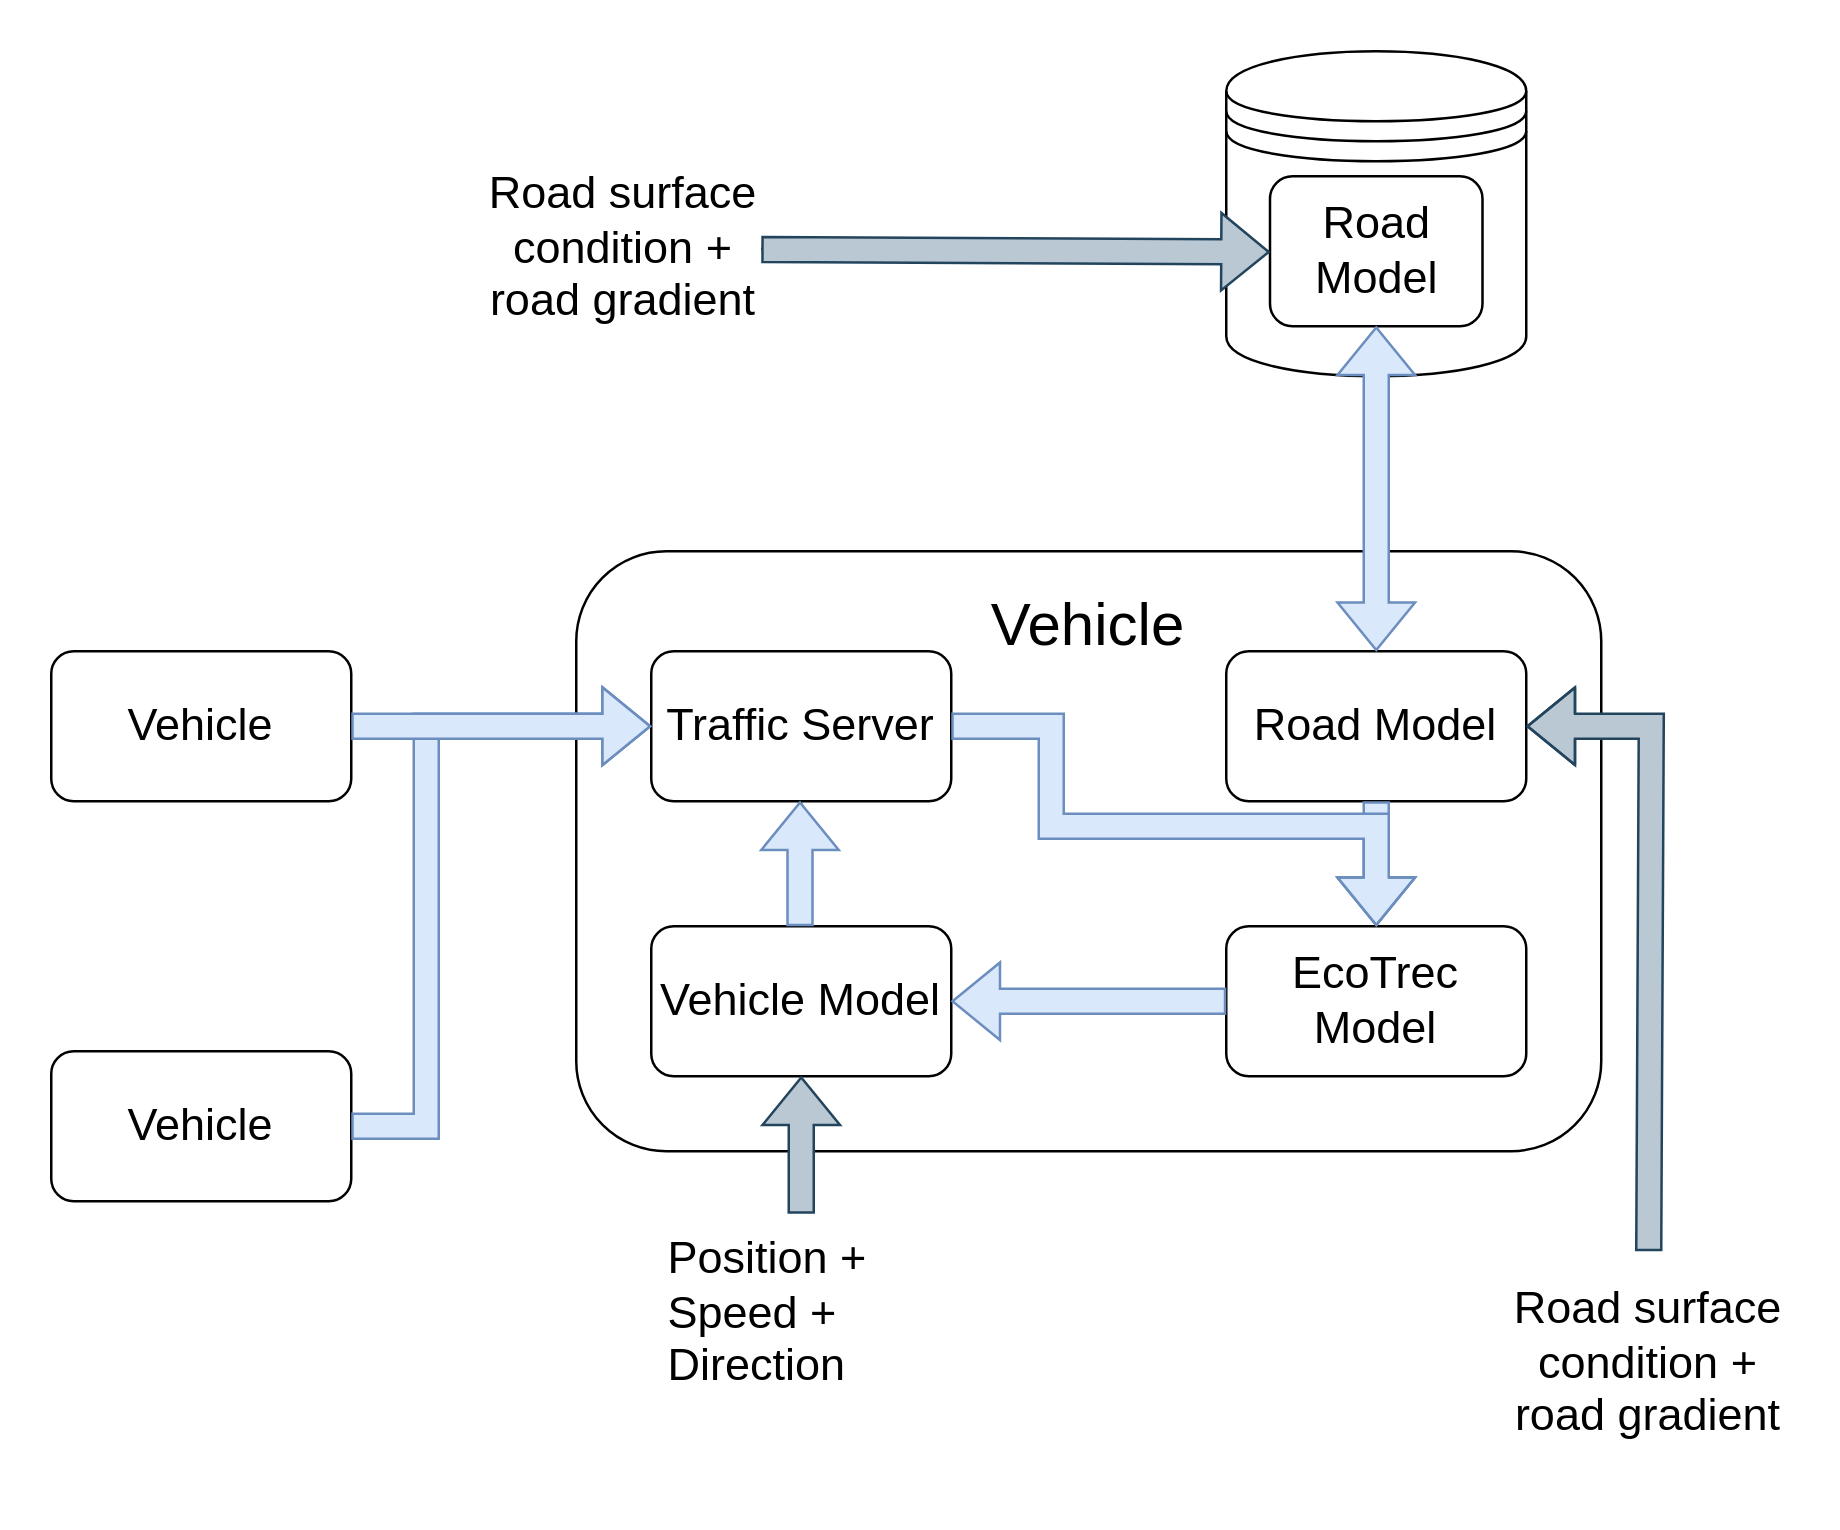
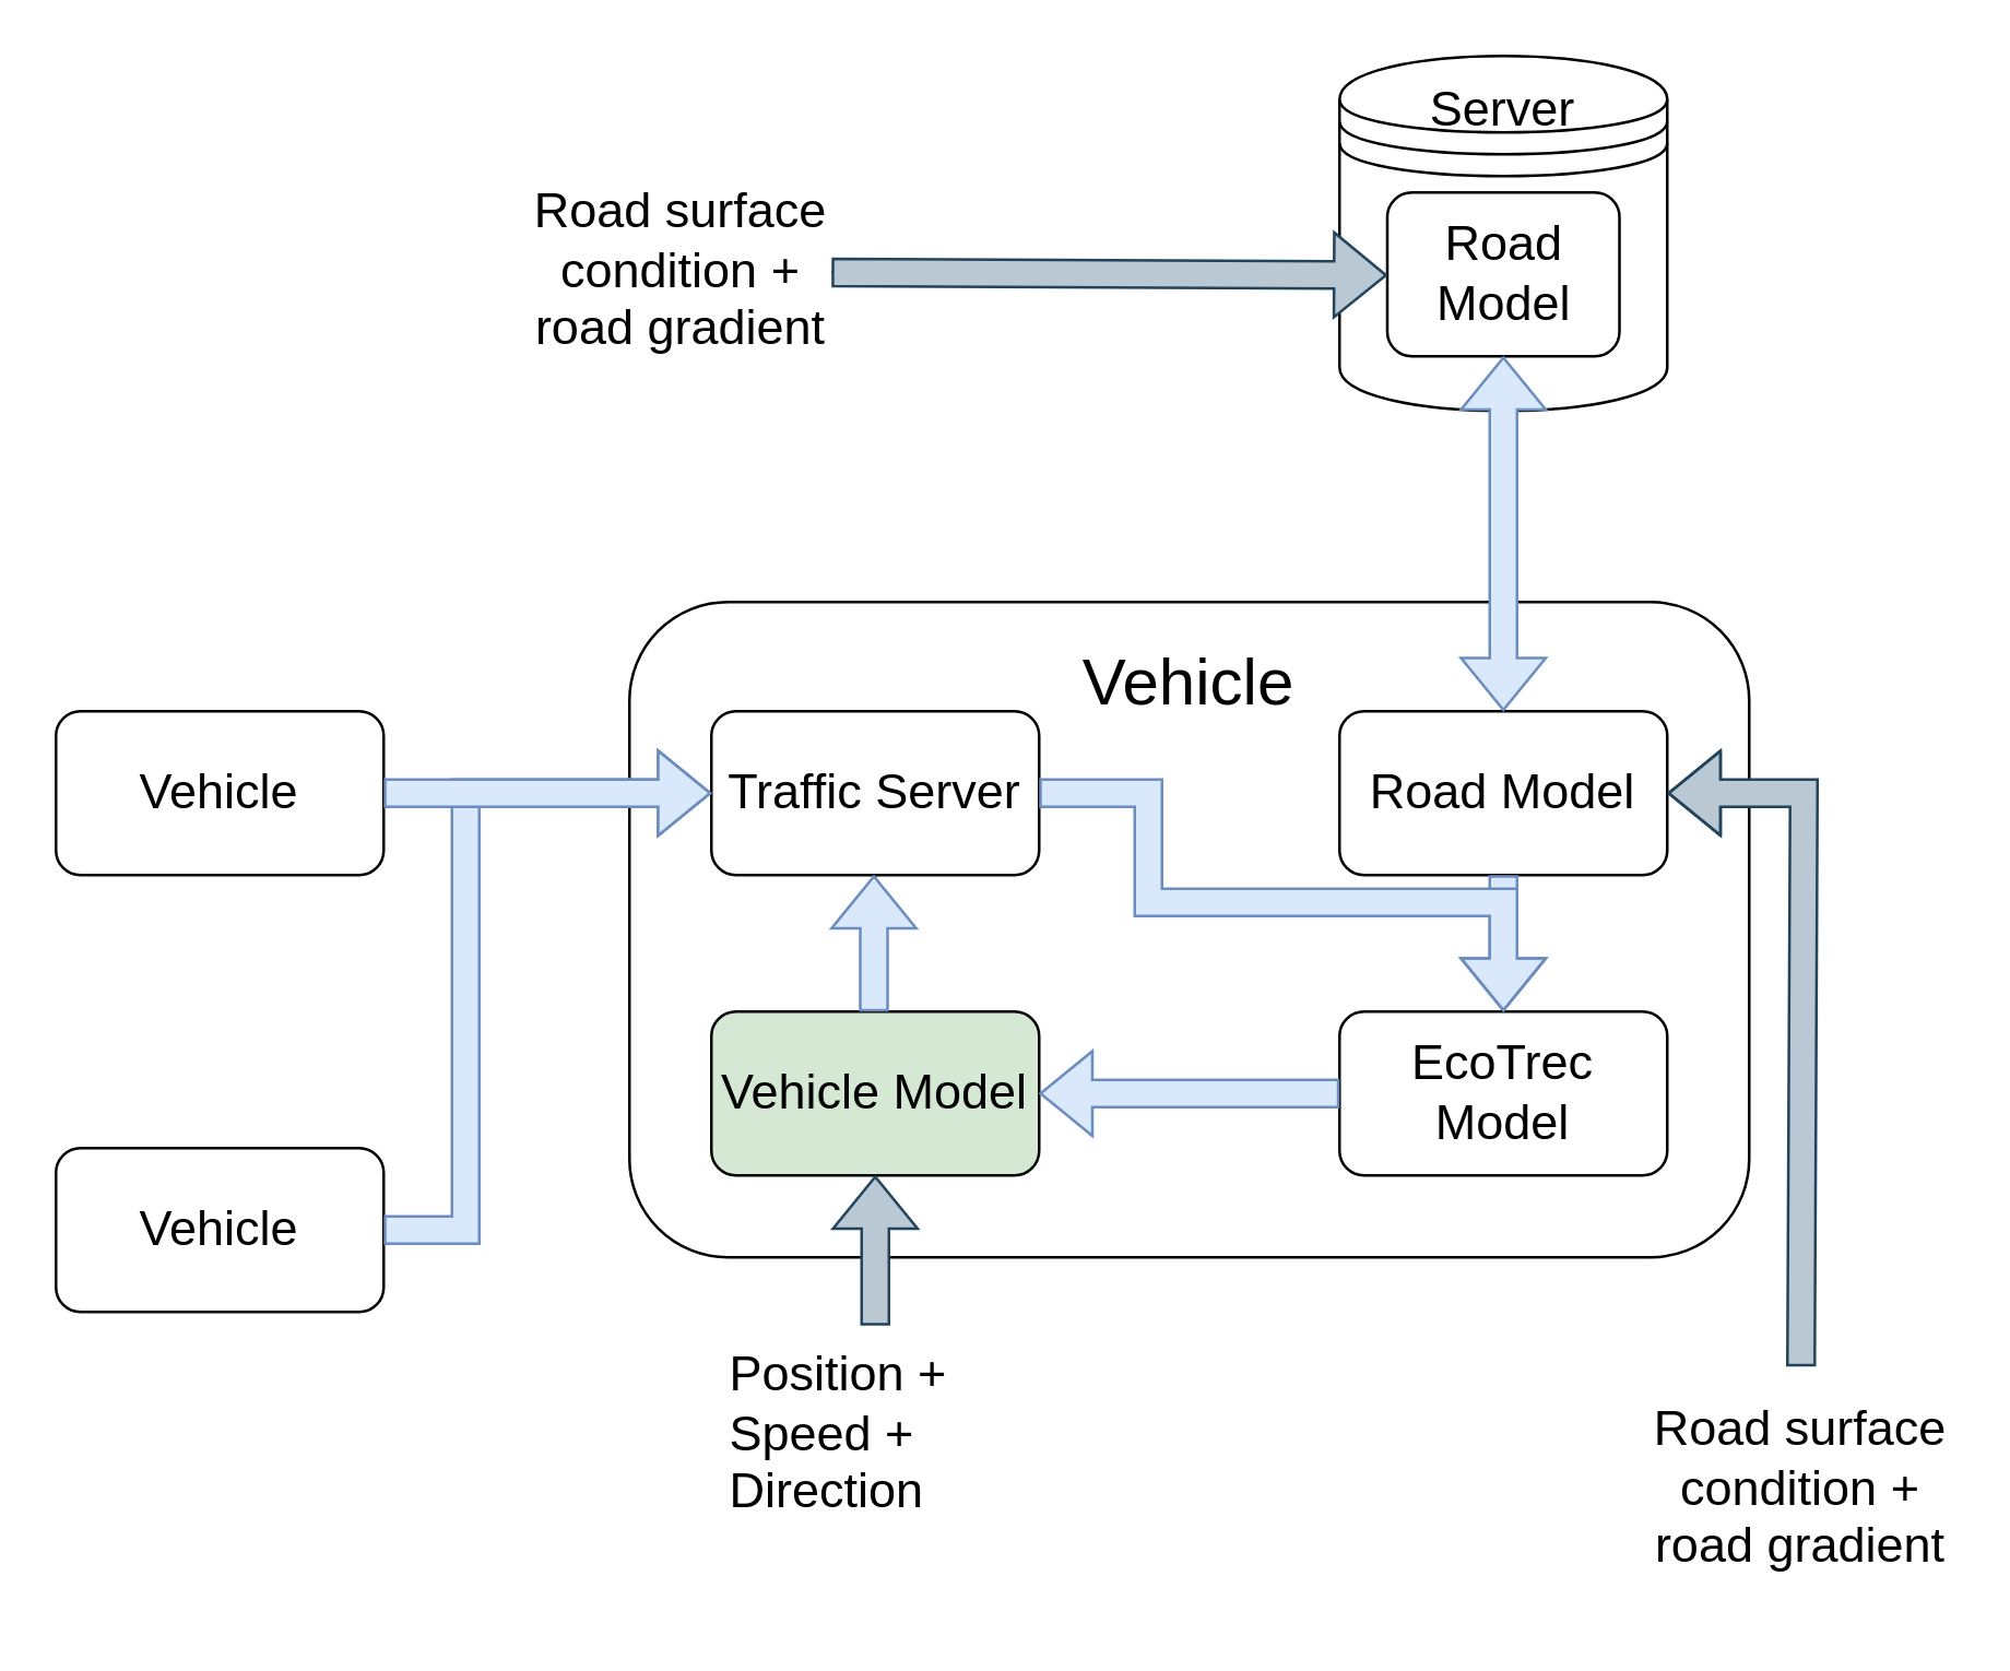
  <mxCell id="0" />
  <mxCell id="1" parent="0" />
  <mxCell id="2" value="" style="rounded=1;whiteSpace=wrap;html=1;" vertex="1" parent="1"><mxGeometry x="230" y="220" width="410" height="240" as="geometry" /></mxCell>
- <mxCell id="3" value="&lt;font style=&quot;font-size: 18px&quot;&gt;Vehicle Model&lt;/font&gt;" style="rounded=1;whiteSpace=wrap;html=1;" vertex="1" parent="1"><mxGeometry x="260" y="370" width="120" height="60" as="geometry" /></mxCell>
+ <mxCell id="3" value="&lt;font style=&quot;font-size: 18px&quot;&gt;Vehicle Model&lt;/font&gt;" style="rounded=1;whiteSpace=wrap;html=1;fillColor=#d5e8d4;" vertex="1" parent="1"><mxGeometry x="260" y="370" width="120" height="60" as="geometry" /></mxCell>
  <mxCell id="4" value="&lt;font style=&quot;font-size: 18px&quot;&gt;Road Model&lt;/font&gt;" style="rounded=1;whiteSpace=wrap;html=1;" vertex="1" parent="1"><mxGeometry x="490" y="260" width="120" height="60" as="geometry" /></mxCell>
  <mxCell id="5" value="&lt;font style=&quot;font-size: 18px&quot;&gt;EcoTrec Model&lt;/font&gt;" style="rounded=1;whiteSpace=wrap;html=1;" vertex="1" parent="1"><mxGeometry x="490" y="370" width="120" height="60" as="geometry" /></mxCell>
  <mxCell id="6" value="&lt;font style=&quot;font-size: 18px&quot;&gt;Traffic Server&lt;/font&gt;" style="rounded=1;whiteSpace=wrap;html=1;" vertex="1" parent="1"><mxGeometry x="260" y="260" width="120" height="60" as="geometry" /></mxCell>
- <mxCell id="7" value="" style="endArrow=classic;html=1;entryX=0.5;entryY=1;entryDx=0;entryDy=0;dashed=1;" edge="1" parent="1" source="3" target="6"><mxGeometry width="50" height="50" relative="1" as="geometry"><mxPoint x="160" y="570" as="sourcePoint" /><mxPoint x="210" y="520" as="targetPoint" /></mxGeometry></mxCell>
+ <mxCell id="7" value="" style="endArrow=classic;html=1;entryX=0.5;entryY=1;entryDx=0;entryDy=0;" edge="1" parent="1" source="3" target="6"><mxGeometry width="50" height="50" relative="1" as="geometry"><mxPoint x="160" y="570" as="sourcePoint" /><mxPoint x="210" y="520" as="targetPoint" /></mxGeometry></mxCell>
  <mxCell id="8" value="" style="endArrow=classic;html=1;entryX=0.5;entryY=0;entryDx=0;entryDy=0;exitX=0.5;exitY=1;exitDx=0;exitDy=0;rounded=0;shape=flexArrow;startSize=6;fillColor=#dae8fc;strokeColor=#6c8ebf;" edge="1" parent="1" source="4" target="5"><mxGeometry width="50" height="50" relative="1" as="geometry"><mxPoint x="280" y="590" as="sourcePoint" /><mxPoint x="330" y="540" as="targetPoint" /></mxGeometry></mxCell>
  <mxCell id="9" value="" style="endArrow=classic;html=1;entryX=0.5;entryY=0;entryDx=0;entryDy=0;exitX=1;exitY=0.5;exitDx=0;exitDy=0;fillColor=#dae8fc;strokeColor=#6c8ebf;rounded=0;shape=flexArrow;startSize=6;" edge="1" parent="1" source="6" target="5"><mxGeometry width="50" height="50" relative="1" as="geometry"><mxPoint x="244" y="570" as="sourcePoint" /><mxPoint x="294" y="520" as="targetPoint" /><Array as="points"><mxPoint x="420" y="290" /><mxPoint x="420" y="330" /><mxPoint x="480" y="330" /><mxPoint x="550" y="330" /></Array></mxGeometry></mxCell>
  <mxCell id="10" value="" style="endArrow=classic;html=1;entryX=1;entryY=0.5;entryDx=0;entryDy=0;rounded=0;shape=flexArrow;startSize=6;fillColor=#dae8fc;strokeColor=#6c8ebf;" edge="1" parent="1" source="5" target="3"><mxGeometry width="50" height="50" relative="1" as="geometry"><mxPoint x="310" y="530" as="sourcePoint" /><mxPoint x="360" y="480" as="targetPoint" /></mxGeometry></mxCell>
  <mxCell id="11" value="" style="endArrow=classic;html=1;entryX=0.5;entryY=1;entryDx=0;entryDy=0;rounded=0;shape=flexArrow;startSize=6;fillColor=#dae8fc;strokeColor=#6c8ebf;" edge="1" parent="1"><mxGeometry width="50" height="50" relative="1" as="geometry"><mxPoint x="319.5" y="370" as="sourcePoint" /><mxPoint x="319.5" y="320" as="targetPoint" /></mxGeometry></mxCell>
  <mxCell id="12" value="&lt;font style=&quot;font-size: 24px&quot;&gt;Vehicle&lt;/font&gt;" style="text;html=1;strokeColor=none;fillColor=none;align=center;verticalAlign=middle;whiteSpace=wrap;rounded=0;fontSize=24;" vertex="1" parent="1"><mxGeometry x="415" y="240" width="40" height="20" as="geometry" /></mxCell>
  <mxCell id="13" value="&lt;font style=&quot;font-size: 18px&quot;&gt;Vehicle&lt;/font&gt;" style="rounded=1;whiteSpace=wrap;html=1;" vertex="1" parent="1"><mxGeometry x="20" y="420" width="120" height="60" as="geometry" /></mxCell>
  <mxCell id="14" value="&lt;font style=&quot;font-size: 18px&quot;&gt;Vehicle&lt;/font&gt;" style="rounded=1;whiteSpace=wrap;html=1;" vertex="1" parent="1"><mxGeometry x="20" y="260" width="120" height="60" as="geometry" /></mxCell>
  <mxCell id="15" value="" style="endArrow=classic;html=1;strokeColor=#6c8ebf;entryX=0;entryY=0.5;entryDx=0;entryDy=0;exitX=1;exitY=0.5;exitDx=0;exitDy=0;rounded=0;shape=flexArrow;fillColor=#dae8fc;" edge="1" parent="1" source="13" target="6"><mxGeometry width="50" height="50" relative="1" as="geometry"><mxPoint x="150" y="450" as="sourcePoint" /><mxPoint x="200" y="400" as="targetPoint" /><Array as="points"><mxPoint x="170" y="450" /><mxPoint x="170" y="290" /></Array></mxGeometry></mxCell>
  <mxCell id="16" value="" style="endArrow=classic;html=1;strokeColor=#6c8ebf;entryX=0;entryY=0.5;entryDx=0;entryDy=0;exitX=1;exitY=0.5;exitDx=0;exitDy=0;rounded=0;shape=flexArrow;fillColor=#dae8fc;" edge="1" parent="1" source="14" target="6"><mxGeometry width="50" height="50" relative="1" as="geometry"><mxPoint x="150" y="450" as="sourcePoint" /><mxPoint x="200" y="400" as="targetPoint" /></mxGeometry></mxCell>
  <mxCell id="17" value="" style="shape=datastore;whiteSpace=wrap;html=1;rounded=1;" vertex="1" parent="1"><mxGeometry x="490" y="20" width="120" height="130" as="geometry" /></mxCell>
  <mxCell id="18" value="&lt;font style=&quot;font-size: 18px&quot;&gt;Road&lt;br&gt;Model&lt;/font&gt;" style="rounded=1;whiteSpace=wrap;html=1;" vertex="1" parent="1"><mxGeometry x="507.5" y="70" width="85" height="60" as="geometry" /></mxCell>
+ <mxCell id="19" value="&lt;font style=&quot;font-size: 18px&quot;&gt;Server&lt;/font&gt;" style="text;html=1;strokeColor=none;fillColor=none;align=center;verticalAlign=middle;whiteSpace=wrap;rounded=0;" vertex="1" parent="1"><mxGeometry x="530" y="30" width="40" height="20" as="geometry" /></mxCell>
  <mxCell id="20" value="&lt;font style=&quot;font-size: 18px&quot;&gt;Road surface condition + road gradient&lt;/font&gt;" style="text;html=1;strokeColor=none;fillColor=none;align=center;verticalAlign=middle;whiteSpace=wrap;rounded=0;" vertex="1" parent="1"><mxGeometry x="194" y="89" width="110" height="20" as="geometry" /></mxCell>
  <mxCell id="21" value="" style="endArrow=classic;html=1;strokeColor=#000000;entryX=0;entryY=0.5;entryDx=0;entryDy=0;exitX=1;exitY=0.5;exitDx=0;exitDy=0;" edge="1" parent="1" source="20" target="18"><mxGeometry width="50" height="50" relative="1" as="geometry"><mxPoint x="160" y="170" as="sourcePoint" /><mxPoint x="400" y="90" as="targetPoint" /></mxGeometry></mxCell>
  <mxCell id="22" value="&lt;font style=&quot;font-size: 18px&quot;&gt;Position + Speed + Direction&lt;/font&gt;" style="text;html=1;strokeColor=none;fillColor=none;align=left;verticalAlign=middle;whiteSpace=wrap;rounded=0;" vertex="1" parent="1"><mxGeometry x="265" y="485" width="110" height="80" as="geometry" /></mxCell>
  <mxCell id="23" value="" style="endArrow=classic;html=1;strokeColor=#23445d;entryX=0.5;entryY=1;entryDx=0;entryDy=0;exitX=0.5;exitY=0;exitDx=0;exitDy=0;rounded=0;shape=flexArrow;fillColor=#bac8d3;" edge="1" parent="1" source="22" target="3"><mxGeometry width="50" height="50" relative="1" as="geometry"><mxPoint x="210" y="570" as="sourcePoint" /><mxPoint x="260" y="520" as="targetPoint" /></mxGeometry></mxCell>
  <mxCell id="24" value="&lt;font style=&quot;font-size: 18px&quot;&gt;Road surface condition + road gradient&lt;/font&gt;" style="text;html=1;strokeColor=none;fillColor=none;align=center;verticalAlign=middle;whiteSpace=wrap;rounded=0;" vertex="1" parent="1"><mxGeometry x="604" y="500" width="110" height="90" as="geometry" /></mxCell>
  <mxCell id="25" value="" style="endArrow=classic;html=1;strokeColor=#23445d;entryX=1;entryY=0.5;entryDx=0;entryDy=0;exitX=0.5;exitY=0;exitDx=0;exitDy=0;rounded=0;shape=flexArrow;fillColor=#bac8d3;" edge="1" parent="1" source="24" target="4"><mxGeometry width="50" height="50" relative="1" as="geometry"><mxPoint x="460" y="600" as="sourcePoint" /><mxPoint x="510" y="550" as="targetPoint" /><Array as="points"><mxPoint x="660" y="290" /></Array></mxGeometry></mxCell>
  <mxCell id="26" value="" style="endArrow=classic;startArrow=classic;html=1;strokeColor=#6c8ebf;entryX=0.5;entryY=1;entryDx=0;entryDy=0;exitX=0.5;exitY=0;exitDx=0;exitDy=0;rounded=0;shape=flexArrow;fillColor=#dae8fc;" edge="1" parent="1" source="4" target="18"><mxGeometry width="50" height="50" relative="1" as="geometry"><mxPoint x="30" y="210" as="sourcePoint" /><mxPoint x="80" y="160" as="targetPoint" /></mxGeometry></mxCell>
  <mxCell id="27" value="" style="endArrow=classic;html=1;strokeColor=#23445d;entryX=0;entryY=0.5;entryDx=0;entryDy=0;exitX=1;exitY=0.5;exitDx=0;exitDy=0;rounded=0;shape=flexArrow;fillColor=#bac8d3;" edge="1" parent="1"><mxGeometry width="50" height="50" relative="1" as="geometry"><mxPoint x="304" y="99.29" as="sourcePoint" /><mxPoint x="507.5" y="100.29" as="targetPoint" /></mxGeometry></mxCell>
